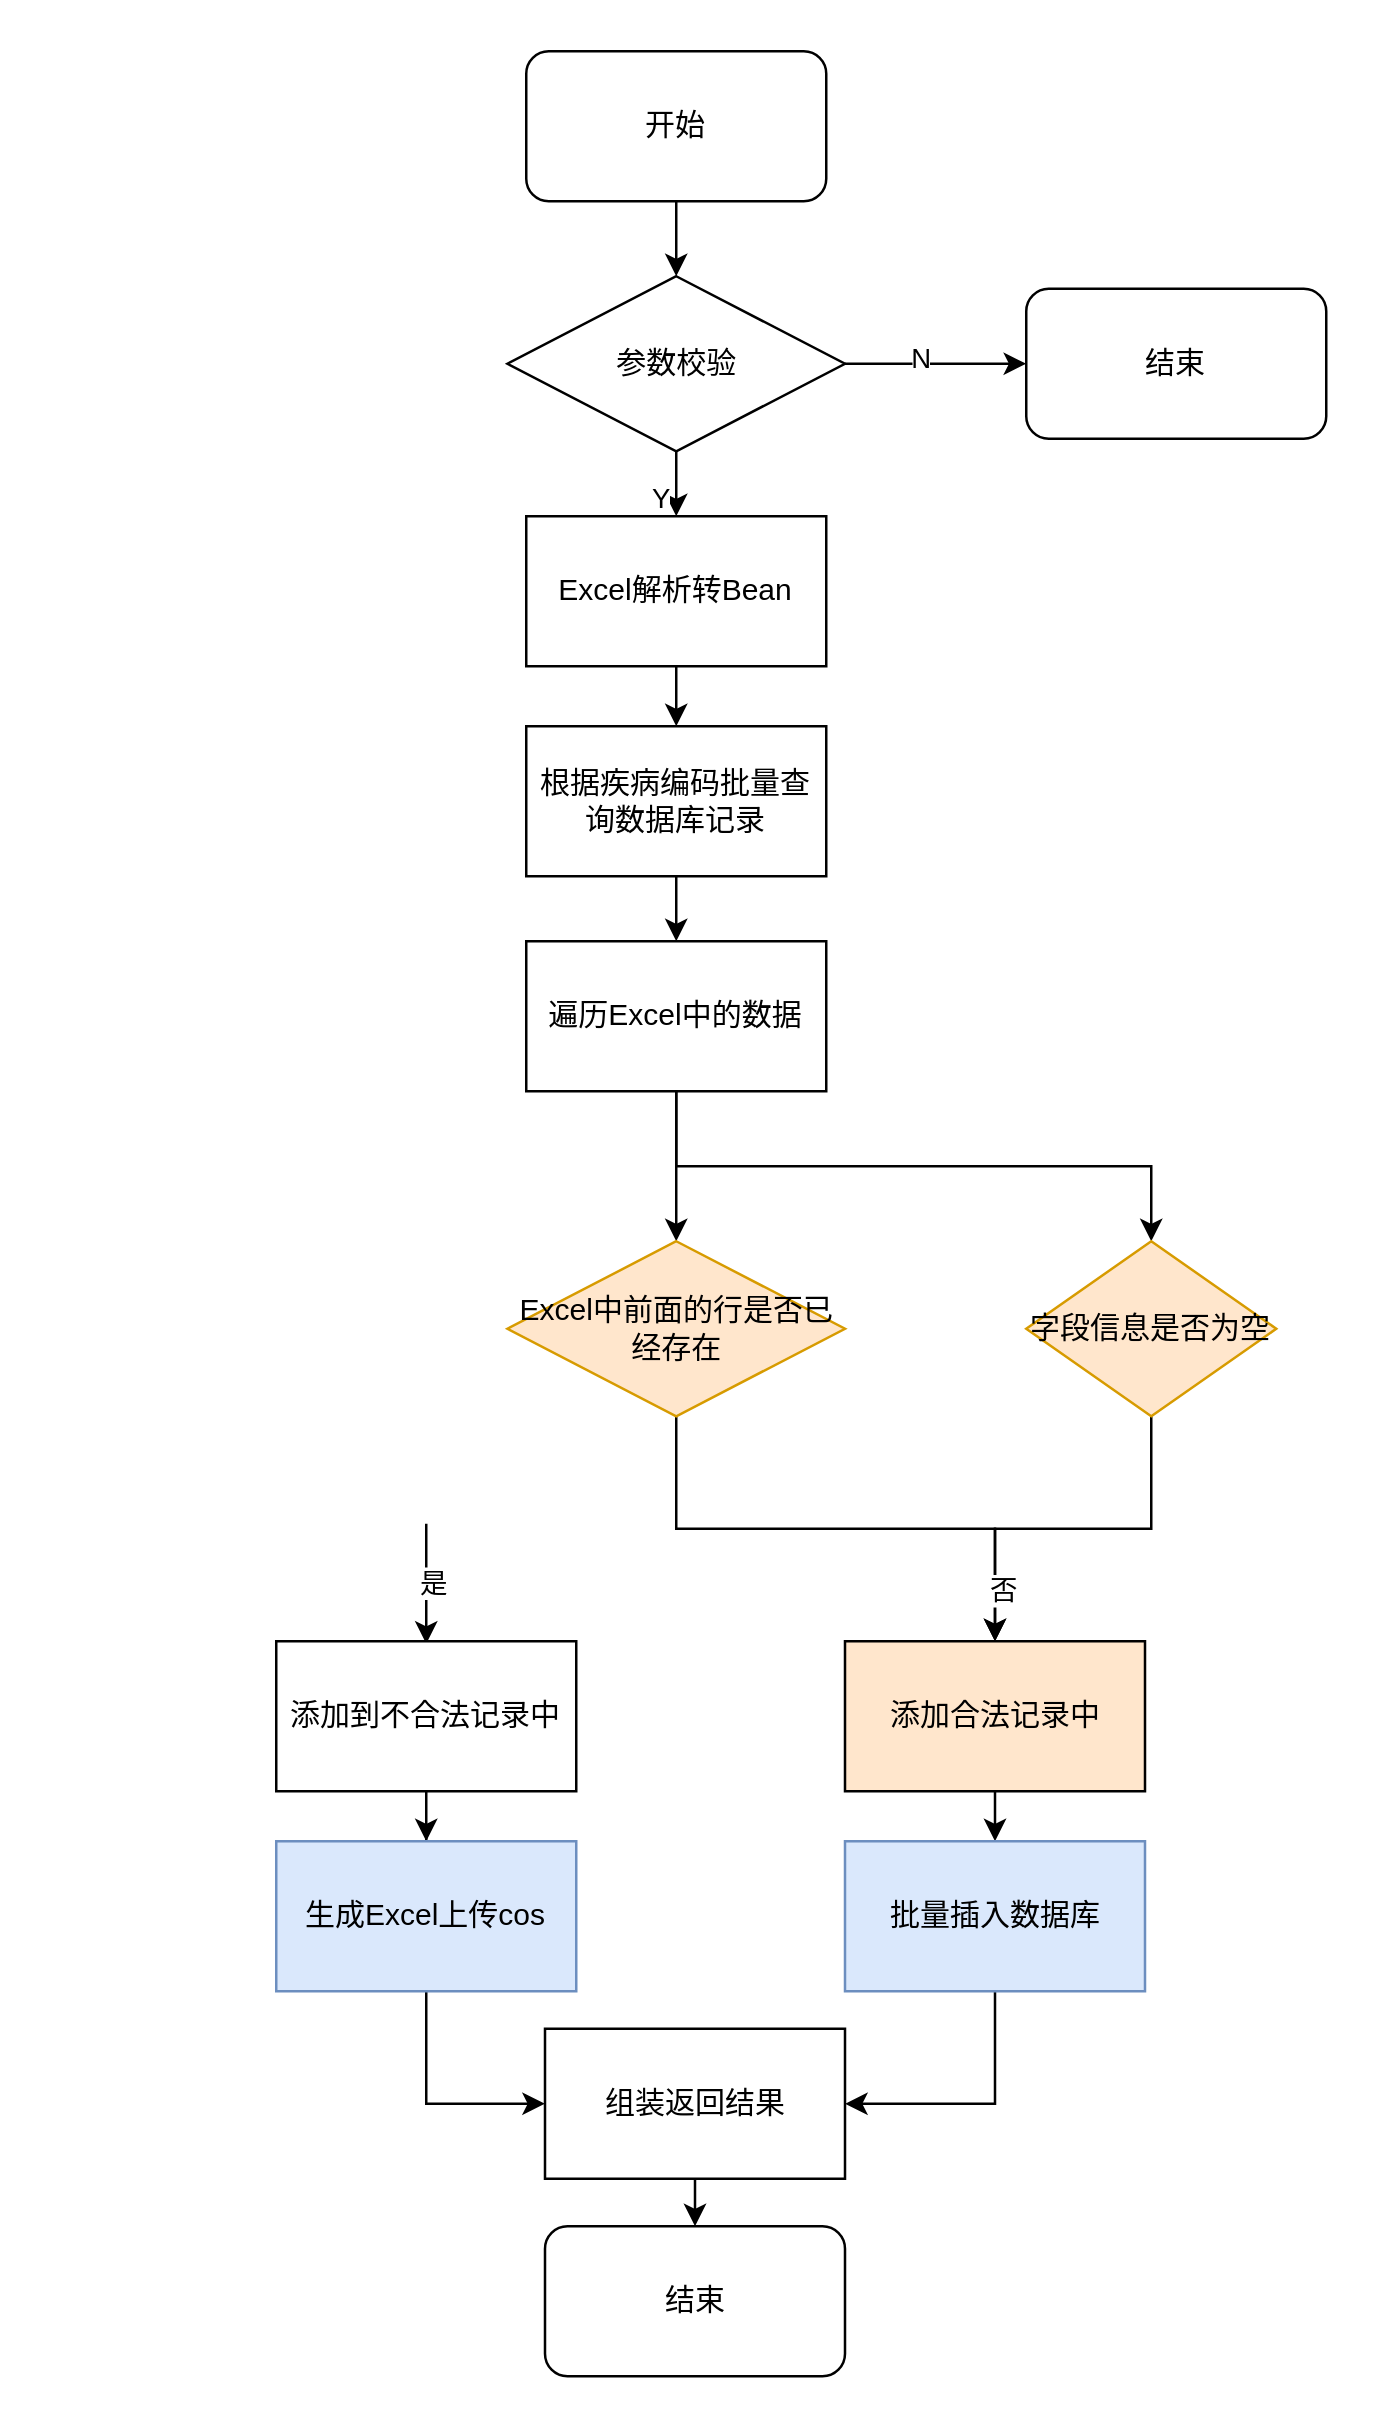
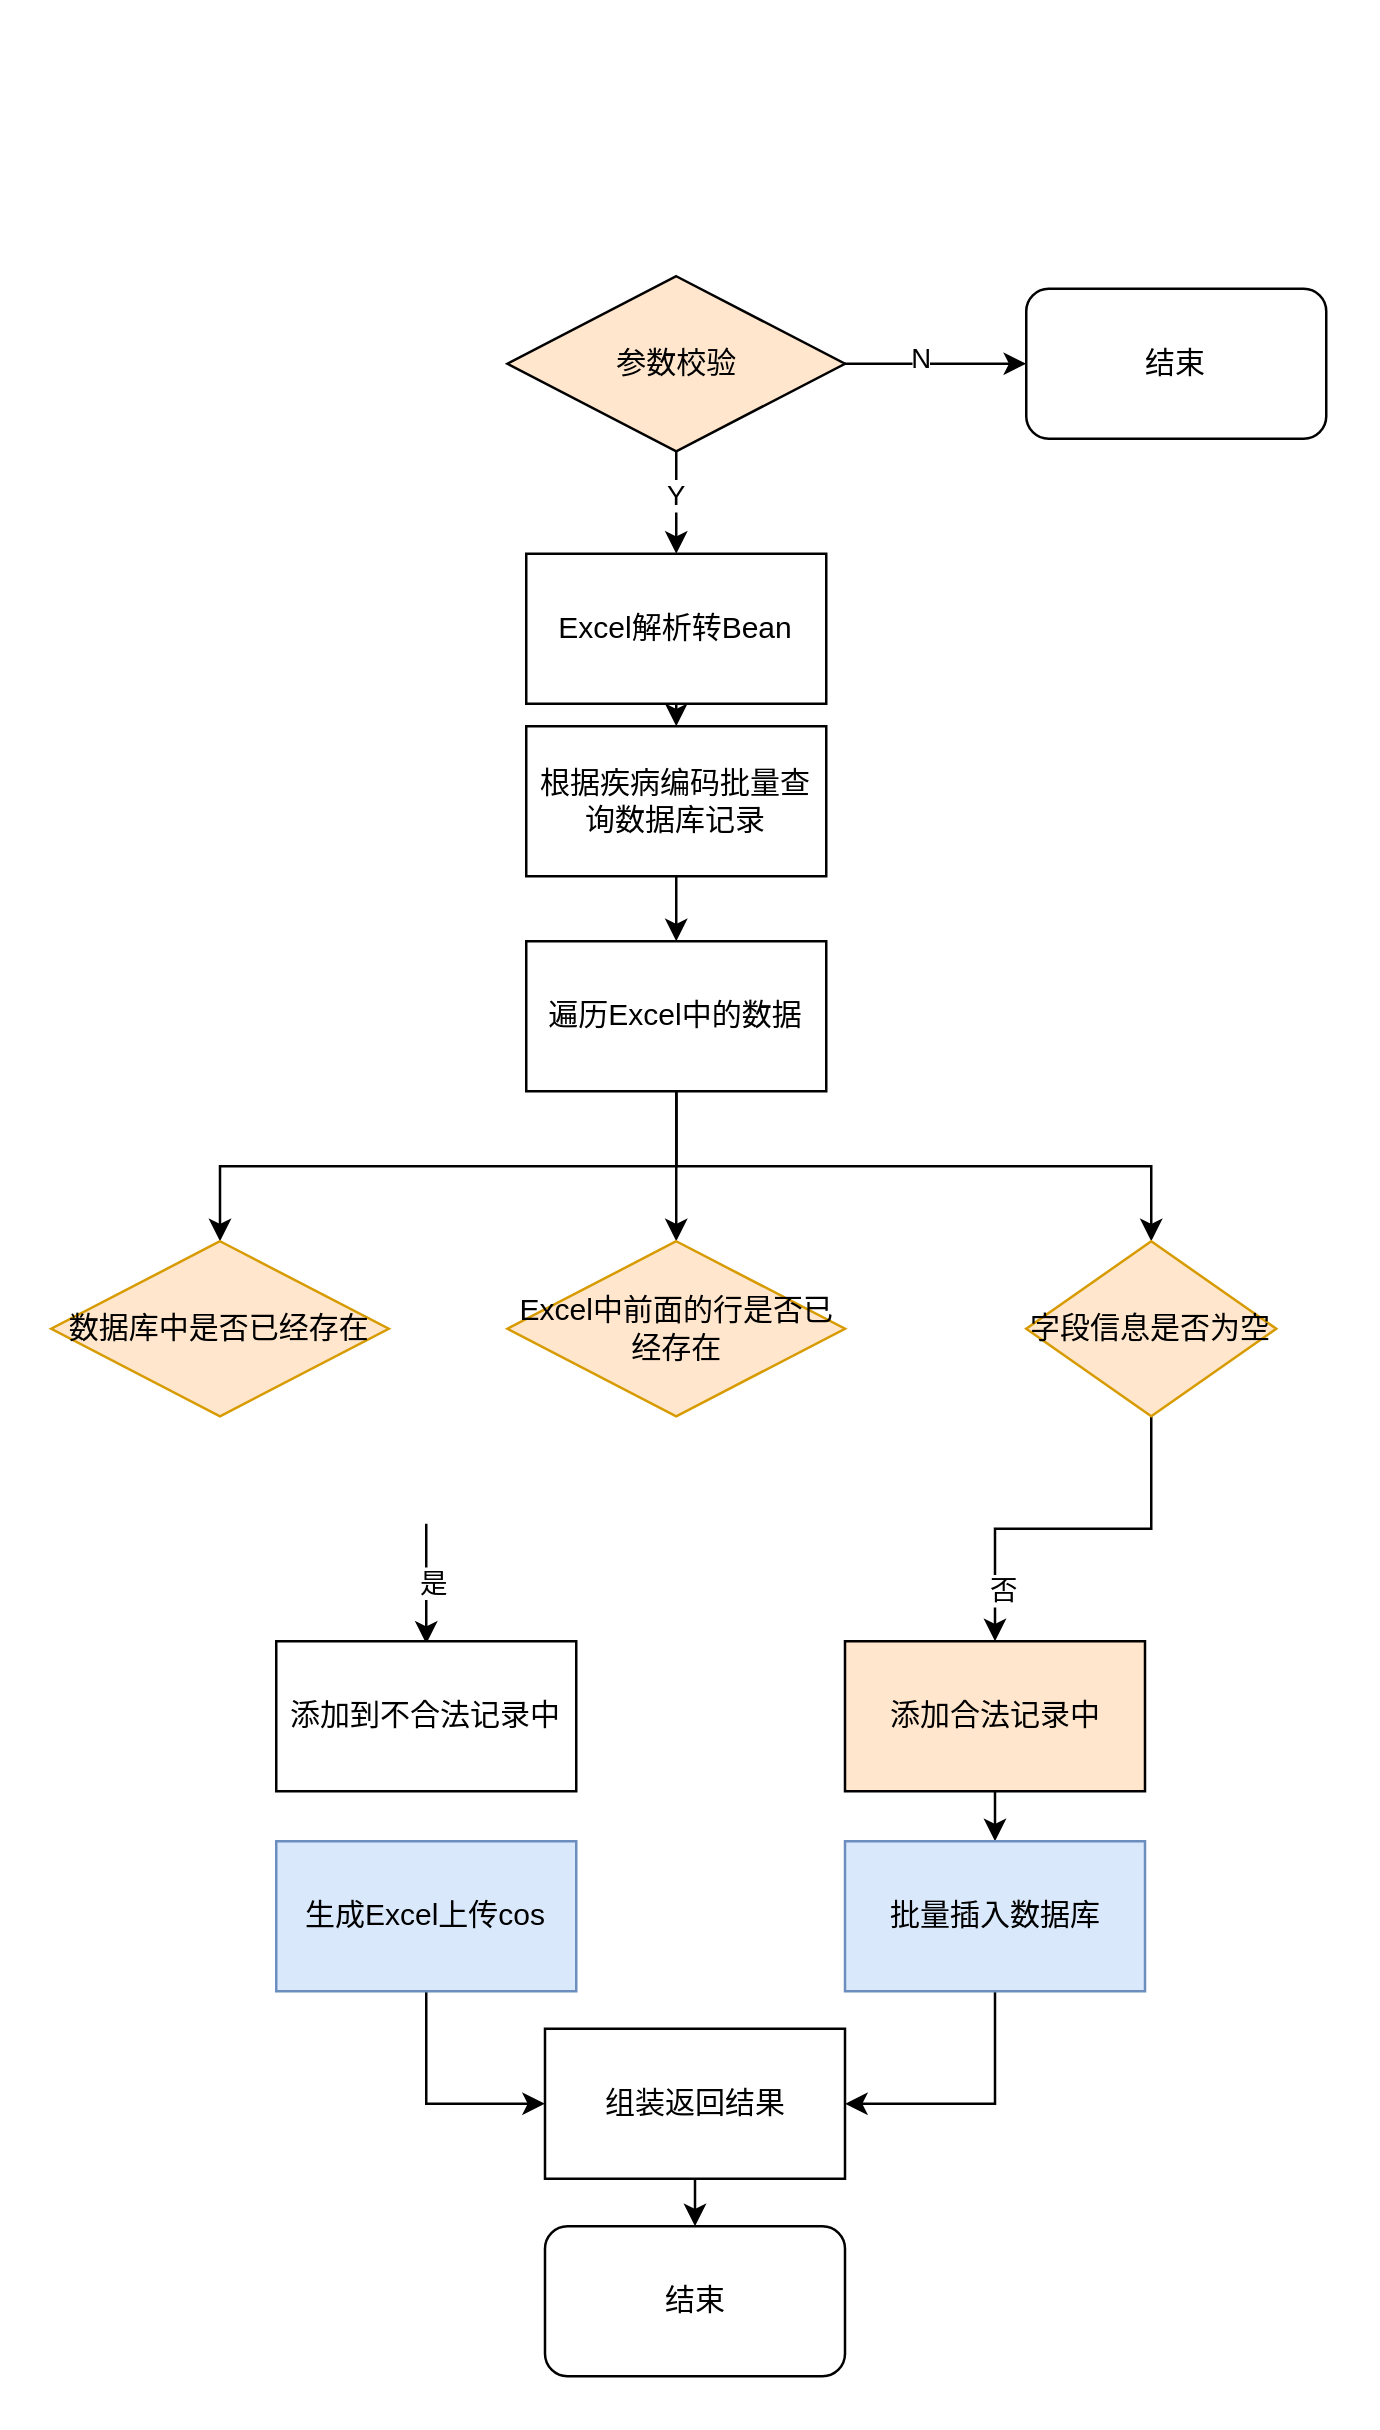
  <mxCell id="0" />
  <mxCell id="1" parent="0" />
- <mxCell id="2" style="edgeStyle=orthogonalEdgeStyle;rounded=0;orthogonalLoop=1;jettySize=auto;html=1;exitX=0.5;exitY=1;exitDx=0;exitDy=0;entryX=0.5;entryY=0;entryDx=0;entryDy=0;" edge="1" parent="1" source="3" target="8"><mxGeometry relative="1" as="geometry" /></mxCell>
- <mxCell id="3" value="开始" style="rounded=1;whiteSpace=wrap;html=1;" vertex="1" parent="1"><mxGeometry x="210" y="20" width="120" height="60" as="geometry" /></mxCell>
  <mxCell id="4" style="edgeStyle=orthogonalEdgeStyle;rounded=0;orthogonalLoop=1;jettySize=auto;html=1;exitX=0.5;exitY=1;exitDx=0;exitDy=0;" edge="1" parent="1" source="8" target="10"><mxGeometry relative="1" as="geometry" /></mxCell>
  <mxCell id="5" value="Y" style="edgeLabel;html=1;align=center;verticalAlign=middle;resizable=0;points=[];" vertex="1" connectable="0" parent="4"><mxGeometry x="-0.175" y="3" relative="1" as="geometry"><mxPoint x="-4" as="offset" /></mxGeometry></mxCell>
  <mxCell id="6" style="edgeStyle=orthogonalEdgeStyle;rounded=0;orthogonalLoop=1;jettySize=auto;html=1;exitX=1;exitY=0.5;exitDx=0;exitDy=0;" edge="1" parent="1" source="8" target="36"><mxGeometry relative="1" as="geometry" /></mxCell>
  <mxCell id="7" value="N" style="edgeLabel;html=1;align=center;verticalAlign=middle;resizable=0;points=[];" vertex="1" connectable="0" parent="6"><mxGeometry x="-0.186" y="4" relative="1" as="geometry"><mxPoint y="1" as="offset" /></mxGeometry></mxCell>
- <mxCell id="8" value="参数校验" style="rhombus;whiteSpace=wrap;html=1;" vertex="1" parent="1"><mxGeometry x="202.5" y="110" width="135" height="70" as="geometry" /></mxCell>
+ <mxCell id="8" value="参数校验" style="rhombus;whiteSpace=wrap;html=1;fillColor=#ffe6cc;" vertex="1" parent="1"><mxGeometry x="202.5" y="110" width="135" height="70" as="geometry" /></mxCell>
  <mxCell id="9" style="edgeStyle=orthogonalEdgeStyle;rounded=0;orthogonalLoop=1;jettySize=auto;html=1;exitX=0.5;exitY=1;exitDx=0;exitDy=0;entryX=0.5;entryY=0;entryDx=0;entryDy=0;" edge="1" parent="1" source="10" target="12"><mxGeometry relative="1" as="geometry" /></mxCell>
- <mxCell id="10" value="Excel解析转Bean" style="rounded=0;whiteSpace=wrap;html=1;" vertex="1" parent="1"><mxGeometry x="210" y="206" width="120" height="60" as="geometry" /></mxCell>
+ <mxCell id="10" value="Excel解析转Bean" style="rounded=0;whiteSpace=wrap;html=1;" vertex="1" parent="1"><mxGeometry x="210" y="221" width="120" height="60" as="geometry" /></mxCell>
  <mxCell id="11" style="edgeStyle=orthogonalEdgeStyle;rounded=0;orthogonalLoop=1;jettySize=auto;html=1;exitX=0.5;exitY=1;exitDx=0;exitDy=0;entryX=0.5;entryY=0;entryDx=0;entryDy=0;" edge="1" parent="1" source="12" target="16"><mxGeometry relative="1" as="geometry" /></mxCell>
  <mxCell id="12" value="根据疾病编码批量查询数据库记录" style="rounded=0;whiteSpace=wrap;html=1;" vertex="1" parent="1"><mxGeometry x="210" y="290" width="120" height="60" as="geometry" /></mxCell>
+ <mxCell id="13" style="edgeStyle=orthogonalEdgeStyle;rounded=0;orthogonalLoop=1;jettySize=auto;html=1;exitX=0.5;exitY=1;exitDx=0;exitDy=0;" edge="1" parent="1" source="16" target="17"><mxGeometry relative="1" as="geometry" /></mxCell>
  <mxCell id="14" style="edgeStyle=orthogonalEdgeStyle;rounded=0;orthogonalLoop=1;jettySize=auto;html=1;exitX=0.5;exitY=1;exitDx=0;exitDy=0;" edge="1" parent="1" source="16" target="19"><mxGeometry relative="1" as="geometry" /></mxCell>
  <mxCell id="15" style="edgeStyle=orthogonalEdgeStyle;rounded=0;orthogonalLoop=1;jettySize=auto;html=1;exitX=0.5;exitY=1;exitDx=0;exitDy=0;entryX=0.5;entryY=0;entryDx=0;entryDy=0;" edge="1" parent="1" source="16" target="24"><mxGeometry relative="1" as="geometry" /></mxCell>
  <mxCell id="16" value="遍历Excel中的数据" style="rounded=0;whiteSpace=wrap;html=1;" vertex="1" parent="1"><mxGeometry x="210" y="376" width="120" height="60" as="geometry" /></mxCell>
- <mxCell id="18" style="edgeStyle=orthogonalEdgeStyle;rounded=0;orthogonalLoop=1;jettySize=auto;html=1;exitX=0.5;exitY=1;exitDx=0;exitDy=0;entryX=0.5;entryY=0;entryDx=0;entryDy=0;" edge="1" parent="1" source="19" target="28"><mxGeometry relative="1" as="geometry" /></mxCell>
+ <mxCell id="17" value="数据库中是否已经存在" style="rhombus;whiteSpace=wrap;html=1;fillColor=#ffe6cc;strokeColor=#d79b00;" vertex="1" parent="1"><mxGeometry x="20" y="496" width="135" height="70" as="geometry" /></mxCell>
  <mxCell id="19" value="Excel中前面的行是否已经存在" style="rhombus;whiteSpace=wrap;html=1;fillColor=#ffe6cc;strokeColor=#d79b00;" vertex="1" parent="1"><mxGeometry x="202.5" y="496" width="135" height="70" as="geometry" /></mxCell>
  <mxCell id="20" style="edgeStyle=orthogonalEdgeStyle;rounded=0;orthogonalLoop=1;jettySize=auto;html=1;exitX=0.5;exitY=1;exitDx=0;exitDy=0;entryX=0.5;entryY=0;entryDx=0;entryDy=0;" edge="1" parent="1" source="24" target="28"><mxGeometry relative="1" as="geometry"><mxPoint x="400" y="636" as="targetPoint" /></mxGeometry></mxCell>
  <mxCell id="21" value="否" style="edgeLabel;html=1;align=center;verticalAlign=middle;resizable=0;points=[];" vertex="1" connectable="0" parent="20"><mxGeometry x="0.724" y="3" relative="1" as="geometry"><mxPoint y="1" as="offset" /></mxGeometry></mxCell>
  <mxCell id="22" style="edgeStyle=orthogonalEdgeStyle;rounded=0;orthogonalLoop=1;jettySize=auto;html=1;entryX=0.5;entryY=0;entryDx=0;entryDy=0;" edge="1" parent="1"><mxGeometry relative="1" as="geometry"><mxPoint x="170" y="609" as="sourcePoint" /><mxPoint x="170" y="657" as="targetPoint" /><Array as="points"><mxPoint x="170" y="617" /><mxPoint x="170" y="617" /></Array></mxGeometry></mxCell>
  <mxCell id="23" value="是" style="edgeLabel;html=1;align=center;verticalAlign=middle;resizable=0;points=[];" vertex="1" connectable="0" parent="22"><mxGeometry x="-0.104" y="2" relative="1" as="geometry"><mxPoint y="1" as="offset" /></mxGeometry></mxCell>
  <mxCell id="24" value="字段信息是否为空" style="rhombus;whiteSpace=wrap;html=1;fillColor=#ffe6cc;strokeColor=#d79b00;" vertex="1" parent="1"><mxGeometry x="410" y="496" width="100" height="70" as="geometry" /></mxCell>
- <mxCell id="25" style="edgeStyle=orthogonalEdgeStyle;rounded=0;orthogonalLoop=1;jettySize=auto;html=1;exitX=0.5;exitY=1;exitDx=0;exitDy=0;" edge="1" parent="1" source="26" target="32"><mxGeometry relative="1" as="geometry" /></mxCell>
  <mxCell id="26" value="添加到不合法记录中" style="rounded=0;whiteSpace=wrap;html=1;" vertex="1" parent="1"><mxGeometry x="110" y="656" width="120" height="60" as="geometry" /></mxCell>
  <mxCell id="27" style="edgeStyle=orthogonalEdgeStyle;rounded=0;orthogonalLoop=1;jettySize=auto;html=1;exitX=0.5;exitY=1;exitDx=0;exitDy=0;entryX=0.5;entryY=0;entryDx=0;entryDy=0;" edge="1" parent="1" source="28" target="30"><mxGeometry relative="1" as="geometry" /></mxCell>
  <mxCell id="28" value="添加合法记录中" style="rounded=0;whiteSpace=wrap;html=1;fillColor=#ffe6cc;" vertex="1" parent="1"><mxGeometry x="337.5" y="656" width="120" height="60" as="geometry" /></mxCell>
  <mxCell id="29" style="edgeStyle=orthogonalEdgeStyle;rounded=0;orthogonalLoop=1;jettySize=auto;html=1;exitX=0.5;exitY=1;exitDx=0;exitDy=0;entryX=1;entryY=0.5;entryDx=0;entryDy=0;" edge="1" parent="1" source="30" target="34"><mxGeometry relative="1" as="geometry" /></mxCell>
  <mxCell id="30" value="批量插入数据库" style="rounded=0;whiteSpace=wrap;html=1;fillColor=#dae8fc;strokeColor=#6c8ebf;" vertex="1" parent="1"><mxGeometry x="337.5" y="736" width="120" height="60" as="geometry" /></mxCell>
  <mxCell id="31" style="edgeStyle=orthogonalEdgeStyle;rounded=0;orthogonalLoop=1;jettySize=auto;html=1;exitX=0.5;exitY=1;exitDx=0;exitDy=0;entryX=0;entryY=0.5;entryDx=0;entryDy=0;" edge="1" parent="1" source="32" target="34"><mxGeometry relative="1" as="geometry" /></mxCell>
  <mxCell id="32" value="生成Excel上传cos" style="rounded=0;whiteSpace=wrap;html=1;fillColor=#dae8fc;strokeColor=#6c8ebf;" vertex="1" parent="1"><mxGeometry x="110" y="736" width="120" height="60" as="geometry" /></mxCell>
  <mxCell id="33" style="edgeStyle=orthogonalEdgeStyle;rounded=0;orthogonalLoop=1;jettySize=auto;html=1;exitX=0.5;exitY=1;exitDx=0;exitDy=0;entryX=0.5;entryY=0;entryDx=0;entryDy=0;" edge="1" parent="1" source="34" target="35"><mxGeometry relative="1" as="geometry" /></mxCell>
  <mxCell id="34" value="组装返回结果" style="rounded=0;whiteSpace=wrap;html=1;" vertex="1" parent="1"><mxGeometry x="217.5" y="811" width="120" height="60" as="geometry" /></mxCell>
  <mxCell id="35" value="结束" style="rounded=1;whiteSpace=wrap;html=1;" vertex="1" parent="1"><mxGeometry x="217.5" y="890" width="120" height="60" as="geometry" /></mxCell>
  <mxCell id="36" value="结束" style="rounded=1;whiteSpace=wrap;html=1;" vertex="1" parent="1"><mxGeometry x="410" y="115" width="120" height="60" as="geometry" /></mxCell>
